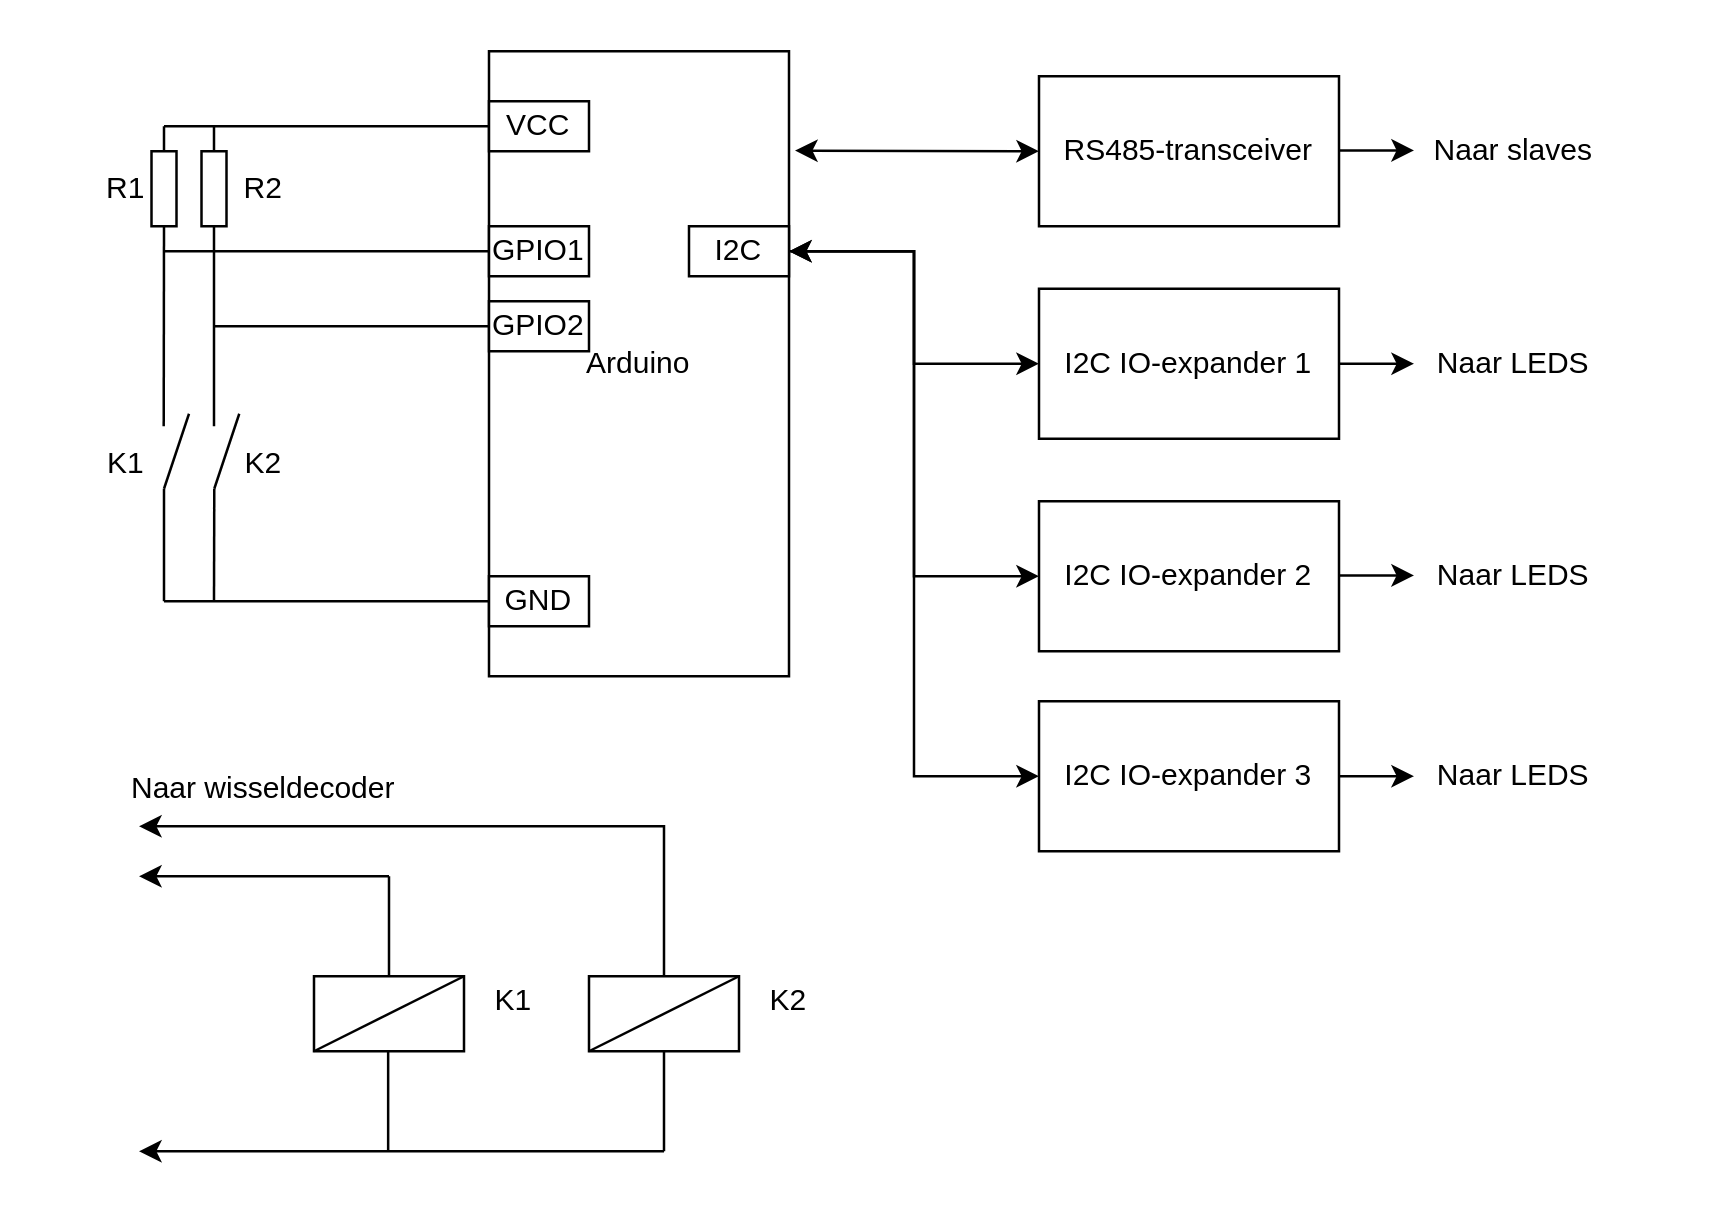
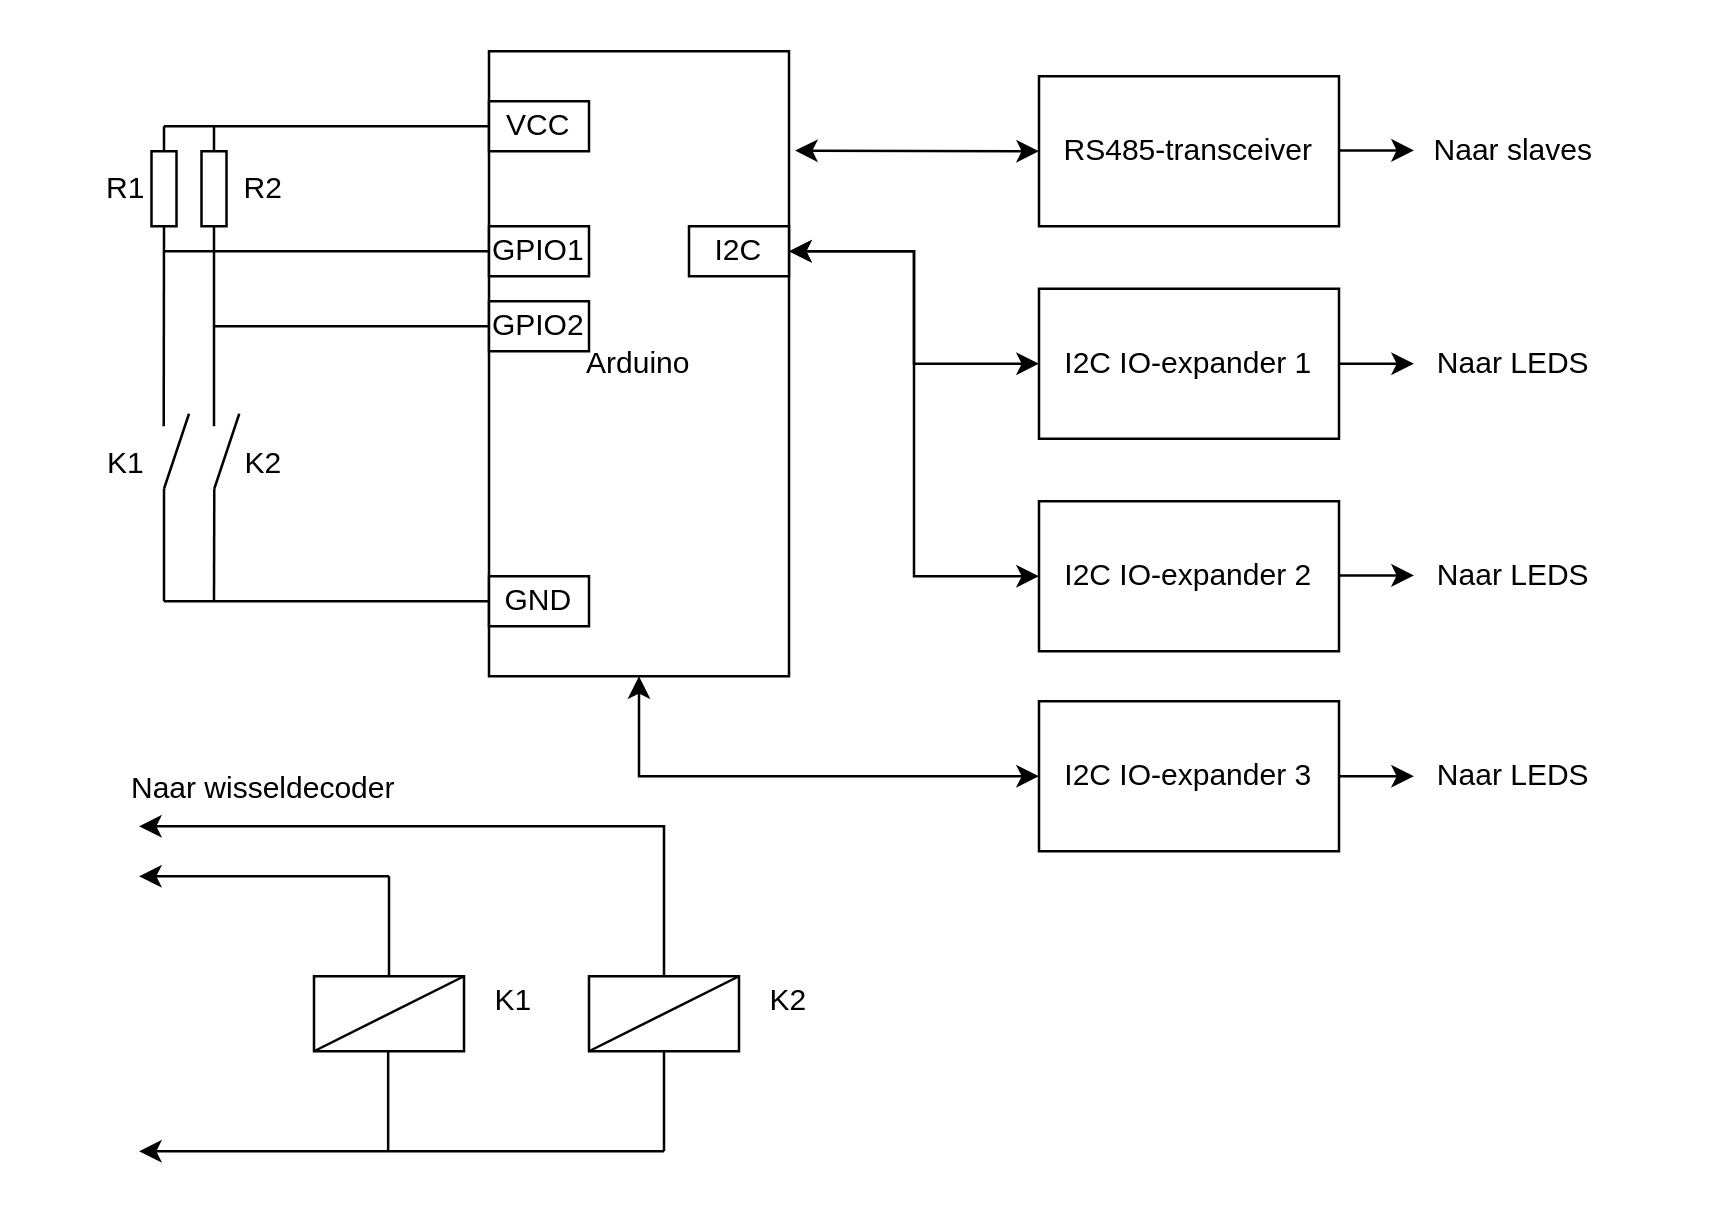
  <mxCell id="0" />
  <mxCell id="1" parent="0" />
  <mxCell id="2" value="Arduino" style="rounded=0;whiteSpace=wrap;html=1;" vertex="1" parent="1"><mxGeometry x="195" y="20" width="120" height="250" as="geometry" /></mxCell>
  <mxCell id="3" value="RS485-transceiver" style="rounded=0;whiteSpace=wrap;html=1;" vertex="1" parent="1"><mxGeometry x="415" y="30" width="120" height="60" as="geometry" /></mxCell>
  <mxCell id="4" value="" style="endArrow=classic;startArrow=classic;html=1;rounded=0;entryX=0;entryY=0.5;entryDx=0;entryDy=0;exitX=1.02;exitY=0.159;exitDx=0;exitDy=0;exitPerimeter=0;" edge="1" parent="1" source="2" target="3"><mxGeometry width="50" height="50" relative="1" as="geometry"><mxPoint x="235" y="470" as="sourcePoint" /><mxPoint x="285" y="420" as="targetPoint" /></mxGeometry></mxCell>
  <mxCell id="5" value="I2C IO-expander 1" style="rounded=0;whiteSpace=wrap;html=1;" vertex="1" parent="1"><mxGeometry x="415" y="115" width="120" height="60" as="geometry" /></mxCell>
  <mxCell id="6" value="I2C IO-expander 2" style="rounded=0;whiteSpace=wrap;html=1;" vertex="1" parent="1"><mxGeometry x="415" y="200" width="120" height="60" as="geometry" /></mxCell>
  <mxCell id="7" value="I2C IO-expander 3" style="rounded=0;whiteSpace=wrap;html=1;" vertex="1" parent="1"><mxGeometry x="415" y="280" width="120" height="60" as="geometry" /></mxCell>
  <mxCell id="8" value="I2C" style="rounded=0;whiteSpace=wrap;html=1;" vertex="1" parent="1"><mxGeometry x="275" y="90" width="40" height="20" as="geometry" /></mxCell>
- <mxCell id="9" value="" style="endArrow=none;startArrow=classic;html=1;rounded=0;entryX=1;entryY=0.5;entryDx=0;entryDy=0;exitX=0;exitY=0.5;exitDx=0;exitDy=0;" edge="1" parent="1" source="5" target="8"><mxGeometry width="50" height="50" relative="1" as="geometry"><mxPoint x="235" y="240" as="sourcePoint" /><mxPoint x="285" y="190" as="targetPoint" /><Array as="points"><mxPoint x="365" y="145" /><mxPoint x="365" y="100" /></Array></mxGeometry></mxCell>
+ <mxCell id="9" value="" style="endArrow=classic;startArrow=classic;html=1;rounded=0;entryX=1;entryY=0.5;entryDx=0;entryDy=0;exitX=0;exitY=0.5;exitDx=0;exitDy=0;" edge="1" parent="1" source="5" target="8"><mxGeometry width="50" height="50" relative="1" as="geometry"><mxPoint x="235" y="240" as="sourcePoint" /><mxPoint x="285" y="190" as="targetPoint" /><Array as="points"><mxPoint x="365" y="145" /><mxPoint x="365" y="100" /></Array></mxGeometry></mxCell>
  <mxCell id="10" value="" style="endArrow=classic;startArrow=classic;html=1;rounded=0;entryX=1;entryY=0.5;entryDx=0;entryDy=0;exitX=0;exitY=0.5;exitDx=0;exitDy=0;edgeStyle=orthogonalEdgeStyle;" edge="1" parent="1" source="6" target="8"><mxGeometry width="50" height="50" relative="1" as="geometry"><mxPoint x="295" y="190" as="sourcePoint" /><mxPoint x="345" y="140" as="targetPoint" /></mxGeometry></mxCell>
- <mxCell id="11" value="" style="endArrow=classic;startArrow=classic;html=1;rounded=0;entryX=1;entryY=0.5;entryDx=0;entryDy=0;exitX=0;exitY=0.5;exitDx=0;exitDy=0;edgeStyle=orthogonalEdgeStyle;" edge="1" parent="1" source="7" target="8"><mxGeometry width="50" height="50" relative="1" as="geometry"><mxPoint x="295" y="270" as="sourcePoint" /><mxPoint x="345" y="220" as="targetPoint" /></mxGeometry></mxCell>
+ <mxCell id="11" value="" style="endArrow=classic;startArrow=classic;html=1;rounded=0;exitX=0;exitY=0.5;exitDx=0;exitDy=0;edgeStyle=orthogonalEdgeStyle;" edge="1" parent="1" source="7" target="2"><mxGeometry width="50" height="50" relative="1" as="geometry"><mxPoint x="295" y="270" as="sourcePoint" /><mxPoint x="345" y="220" as="targetPoint" /></mxGeometry></mxCell>
  <mxCell id="12" value="" style="endArrow=classic;html=1;rounded=0;exitX=1;exitY=0.5;exitDx=0;exitDy=0;" edge="1" parent="1" source="5"><mxGeometry width="50" height="50" relative="1" as="geometry"><mxPoint x="315" y="220" as="sourcePoint" /><mxPoint x="565" y="145" as="targetPoint" /></mxGeometry></mxCell>
  <mxCell id="13" value="" style="endArrow=classic;html=1;rounded=0;exitX=1;exitY=0.5;exitDx=0;exitDy=0;" edge="1" parent="1"><mxGeometry width="50" height="50" relative="1" as="geometry"><mxPoint x="535" y="229.66" as="sourcePoint" /><mxPoint x="565" y="229.66" as="targetPoint" /></mxGeometry></mxCell>
  <mxCell id="14" value="" style="endArrow=classic;html=1;rounded=0;exitX=1;exitY=0.5;exitDx=0;exitDy=0;" edge="1" parent="1"><mxGeometry width="50" height="50" relative="1" as="geometry"><mxPoint x="535" y="310" as="sourcePoint" /><mxPoint x="565" y="310" as="targetPoint" /></mxGeometry></mxCell>
  <mxCell id="15" value="" style="rounded=0;whiteSpace=wrap;html=1;" vertex="1" parent="1"><mxGeometry x="125" y="390" width="60" height="30" as="geometry" /></mxCell>
  <mxCell id="16" value="" style="endArrow=none;html=1;rounded=0;entryX=1;entryY=0;entryDx=0;entryDy=0;exitX=0;exitY=1;exitDx=0;exitDy=0;" edge="1" parent="1" source="15" target="15"><mxGeometry width="50" height="50" relative="1" as="geometry"><mxPoint x="415" y="430" as="sourcePoint" /><mxPoint x="465" y="380" as="targetPoint" /></mxGeometry></mxCell>
  <mxCell id="17" value="" style="endArrow=none;html=1;rounded=0;entryX=0.5;entryY=0;entryDx=0;entryDy=0;" edge="1" parent="1" target="15"><mxGeometry width="50" height="50" relative="1" as="geometry"><mxPoint x="155" y="350" as="sourcePoint" /><mxPoint x="315" y="400" as="targetPoint" /></mxGeometry></mxCell>
  <mxCell id="18" value="K1" style="text;html=1;strokeColor=none;fillColor=none;align=center;verticalAlign=middle;whiteSpace=wrap;rounded=0;" vertex="1" parent="1"><mxGeometry x="175" y="385" width="60" height="30" as="geometry" /></mxCell>
  <mxCell id="19" value="" style="endArrow=classic;html=1;rounded=0;" edge="1" parent="1"><mxGeometry width="50" height="50" relative="1" as="geometry"><mxPoint x="155" y="350" as="sourcePoint" /><mxPoint x="55" y="350" as="targetPoint" /></mxGeometry></mxCell>
  <mxCell id="20" value="" style="rounded=0;whiteSpace=wrap;html=1;" vertex="1" parent="1"><mxGeometry x="235" y="390" width="60" height="30" as="geometry" /></mxCell>
  <mxCell id="21" value="" style="endArrow=none;html=1;rounded=0;entryX=1;entryY=0;entryDx=0;entryDy=0;exitX=0;exitY=1;exitDx=0;exitDy=0;" edge="1" parent="1" source="20" target="20"><mxGeometry width="50" height="50" relative="1" as="geometry"><mxPoint x="525" y="430" as="sourcePoint" /><mxPoint x="575" y="380" as="targetPoint" /></mxGeometry></mxCell>
  <mxCell id="22" value="K2" style="text;html=1;strokeColor=none;fillColor=none;align=center;verticalAlign=middle;whiteSpace=wrap;rounded=0;" vertex="1" parent="1"><mxGeometry x="285" y="385" width="60" height="30" as="geometry" /></mxCell>
  <mxCell id="23" value="" style="endArrow=classic;html=1;rounded=0;edgeStyle=elbowEdgeStyle;exitX=0.5;exitY=0;exitDx=0;exitDy=0;" edge="1" parent="1" source="20"><mxGeometry width="50" height="50" relative="1" as="geometry"><mxPoint x="265" y="380" as="sourcePoint" /><mxPoint x="55" y="330" as="targetPoint" /><Array as="points"><mxPoint x="265" y="350" /></Array></mxGeometry></mxCell>
  <mxCell id="24" value="" style="endArrow=classic;html=1;rounded=0;exitX=1;exitY=0.5;exitDx=0;exitDy=0;" edge="1" parent="1"><mxGeometry width="50" height="50" relative="1" as="geometry"><mxPoint x="535" y="59.66" as="sourcePoint" /><mxPoint x="565" y="59.66" as="targetPoint" /></mxGeometry></mxCell>
  <mxCell id="25" value="GPIO1" style="rounded=0;whiteSpace=wrap;html=1;" vertex="1" parent="1"><mxGeometry x="195" y="90" width="40" height="20" as="geometry" /></mxCell>
  <mxCell id="26" value="" style="endArrow=classic;html=1;rounded=0;" edge="1" parent="1"><mxGeometry width="50" height="50" relative="1" as="geometry"><mxPoint x="265" y="460" as="sourcePoint" /><mxPoint x="55" y="460" as="targetPoint" /><Array as="points"><mxPoint x="165" y="460" /></Array></mxGeometry></mxCell>
  <mxCell id="27" value="" style="endArrow=none;html=1;rounded=0;entryX=0.5;entryY=1;entryDx=0;entryDy=0;" edge="1" parent="1" target="20"><mxGeometry width="50" height="50" relative="1" as="geometry"><mxPoint x="265" y="460" as="sourcePoint" /><mxPoint x="245" y="480" as="targetPoint" /></mxGeometry></mxCell>
  <mxCell id="28" value="" style="endArrow=none;html=1;rounded=0;entryX=0.5;entryY=1;entryDx=0;entryDy=0;" edge="1" parent="1"><mxGeometry width="50" height="50" relative="1" as="geometry"><mxPoint x="154.66" y="460" as="sourcePoint" /><mxPoint x="154.66" y="420" as="targetPoint" /></mxGeometry></mxCell>
  <mxCell id="29" value="GPIO2" style="rounded=0;whiteSpace=wrap;html=1;" vertex="1" parent="1"><mxGeometry x="195" y="120" width="40" height="20" as="geometry" /></mxCell>
  <mxCell id="30" value="GND" style="rounded=0;whiteSpace=wrap;html=1;" vertex="1" parent="1"><mxGeometry x="195" y="230" width="40" height="20" as="geometry" /></mxCell>
  <mxCell id="31" value="VCC" style="rounded=0;whiteSpace=wrap;html=1;" vertex="1" parent="1"><mxGeometry x="195" y="40" width="40" height="20" as="geometry" /></mxCell>
  <mxCell id="32" value="" style="rounded=0;whiteSpace=wrap;html=1;rotation=90;" vertex="1" parent="1"><mxGeometry x="50" y="70" width="30" height="10" as="geometry" /></mxCell>
  <mxCell id="33" value="" style="endArrow=none;html=1;rounded=0;entryX=0;entryY=0.5;entryDx=0;entryDy=0;" edge="1" parent="1" target="31"><mxGeometry width="50" height="50" relative="1" as="geometry"><mxPoint x="65" y="50" as="sourcePoint" /><mxPoint x="85" y="120" as="targetPoint" /></mxGeometry></mxCell>
  <mxCell id="34" value="" style="rounded=0;whiteSpace=wrap;html=1;rotation=90;" vertex="1" parent="1"><mxGeometry x="70" y="70" width="30" height="10" as="geometry" /></mxCell>
  <mxCell id="35" value="" style="endArrow=none;html=1;rounded=0;exitX=0;exitY=0.5;exitDx=0;exitDy=0;" edge="1" parent="1" source="32"><mxGeometry width="50" height="50" relative="1" as="geometry"><mxPoint x="35" y="170" as="sourcePoint" /><mxPoint x="65" y="50" as="targetPoint" /></mxGeometry></mxCell>
  <mxCell id="36" value="" style="endArrow=none;html=1;rounded=0;exitX=0;exitY=0.5;exitDx=0;exitDy=0;" edge="1" parent="1" source="34"><mxGeometry width="50" height="50" relative="1" as="geometry"><mxPoint x="36" y="170" as="sourcePoint" /><mxPoint x="85" y="50" as="targetPoint" /></mxGeometry></mxCell>
  <mxCell id="37" value="" style="endArrow=none;html=1;rounded=0;" edge="1" parent="1"><mxGeometry width="50" height="50" relative="1" as="geometry"><mxPoint x="65" y="240" as="sourcePoint" /><mxPoint x="65" y="195" as="targetPoint" /></mxGeometry></mxCell>
  <mxCell id="38" value="" style="endArrow=none;html=1;rounded=0;entryX=1;entryY=0.5;entryDx=0;entryDy=0;" edge="1" parent="1" target="32"><mxGeometry width="50" height="50" relative="1" as="geometry"><mxPoint x="64.89" y="170" as="sourcePoint" /><mxPoint x="65" y="120" as="targetPoint" /></mxGeometry></mxCell>
  <mxCell id="39" value="" style="endArrow=none;html=1;rounded=0;" edge="1" parent="1"><mxGeometry width="50" height="50" relative="1" as="geometry"><mxPoint x="75" y="165" as="sourcePoint" /><mxPoint x="65" y="195" as="targetPoint" /></mxGeometry></mxCell>
  <mxCell id="40" value="" style="endArrow=none;html=1;rounded=0;jumpSize=0;" edge="1" parent="1"><mxGeometry width="50" height="50" relative="1" as="geometry"><mxPoint x="85" y="240" as="sourcePoint" /><mxPoint x="85.11" y="195" as="targetPoint" /></mxGeometry></mxCell>
  <mxCell id="41" value="" style="endArrow=none;html=1;rounded=0;jumpSize=0;" edge="1" parent="1"><mxGeometry width="50" height="50" relative="1" as="geometry"><mxPoint x="95.11" y="165" as="sourcePoint" /><mxPoint x="85.11" y="195" as="targetPoint" /></mxGeometry></mxCell>
  <mxCell id="42" value="" style="endArrow=none;html=1;rounded=0;entryX=0;entryY=0.5;entryDx=0;entryDy=0;" edge="1" parent="1" target="25"><mxGeometry width="50" height="50" relative="1" as="geometry"><mxPoint x="65" y="100" as="sourcePoint" /><mxPoint x="15" y="60" as="targetPoint" /></mxGeometry></mxCell>
  <mxCell id="43" value="" style="endArrow=none;html=1;rounded=0;entryX=0;entryY=0.5;entryDx=0;entryDy=0;" edge="1" parent="1" target="29"><mxGeometry width="50" height="50" relative="1" as="geometry"><mxPoint x="85" y="130" as="sourcePoint" /><mxPoint x="5" y="140" as="targetPoint" /></mxGeometry></mxCell>
  <mxCell id="44" value="" style="endArrow=none;html=1;rounded=0;jumpSize=0;entryX=1;entryY=0.5;entryDx=0;entryDy=0;" edge="1" parent="1" target="34"><mxGeometry width="50" height="50" relative="1" as="geometry"><mxPoint x="85" y="170" as="sourcePoint" /><mxPoint x="45" y="120" as="targetPoint" /></mxGeometry></mxCell>
  <mxCell id="45" value="" style="endArrow=none;html=1;rounded=0;jumpSize=0;entryX=0;entryY=0.5;entryDx=0;entryDy=0;" edge="1" parent="1" target="30"><mxGeometry width="50" height="50" relative="1" as="geometry"><mxPoint x="65" y="240" as="sourcePoint" /><mxPoint x="-155" y="60" as="targetPoint" /></mxGeometry></mxCell>
  <mxCell id="46" value="K1" style="text;html=1;strokeColor=none;fillColor=none;align=center;verticalAlign=middle;whiteSpace=wrap;rounded=0;" vertex="1" parent="1"><mxGeometry x="20" y="170" width="60" height="30" as="geometry" /></mxCell>
  <mxCell id="47" value="K2" style="text;html=1;strokeColor=none;fillColor=none;align=center;verticalAlign=middle;whiteSpace=wrap;rounded=0;" vertex="1" parent="1"><mxGeometry x="75" y="170" width="60" height="30" as="geometry" /></mxCell>
  <mxCell id="48" value="Naar wisseldecoder" style="text;html=1;strokeColor=none;fillColor=none;align=center;verticalAlign=middle;whiteSpace=wrap;rounded=0;" vertex="1" parent="1"><mxGeometry x="45" y="300" width="120" height="30" as="geometry" /></mxCell>
  <mxCell id="49" value="R1" style="text;html=1;strokeColor=none;fillColor=none;align=center;verticalAlign=middle;whiteSpace=wrap;rounded=0;" vertex="1" parent="1"><mxGeometry x="20" y="60" width="60" height="30" as="geometry" /></mxCell>
  <mxCell id="50" value="R2" style="text;html=1;strokeColor=none;fillColor=none;align=center;verticalAlign=middle;whiteSpace=wrap;rounded=0;" vertex="1" parent="1"><mxGeometry x="75" y="60" width="60" height="30" as="geometry" /></mxCell>
  <mxCell id="51" value="Naar slaves" style="text;html=1;strokeColor=none;fillColor=none;align=center;verticalAlign=middle;whiteSpace=wrap;rounded=0;" vertex="1" parent="1"><mxGeometry x="545" y="45" width="120" height="30" as="geometry" /></mxCell>
  <mxCell id="52" value="Naar LEDS" style="text;html=1;strokeColor=none;fillColor=none;align=center;verticalAlign=middle;whiteSpace=wrap;rounded=0;" vertex="1" parent="1"><mxGeometry x="545" y="130" width="120" height="30" as="geometry" /></mxCell>
  <mxCell id="53" value="Naar LEDS" style="text;html=1;strokeColor=none;fillColor=none;align=center;verticalAlign=middle;whiteSpace=wrap;rounded=0;" vertex="1" parent="1"><mxGeometry x="545" y="215" width="120" height="30" as="geometry" /></mxCell>
  <mxCell id="54" value="Naar LEDS" style="text;html=1;strokeColor=none;fillColor=none;align=center;verticalAlign=middle;whiteSpace=wrap;rounded=0;" vertex="1" parent="1"><mxGeometry x="545" y="295" width="120" height="30" as="geometry" /></mxCell>
